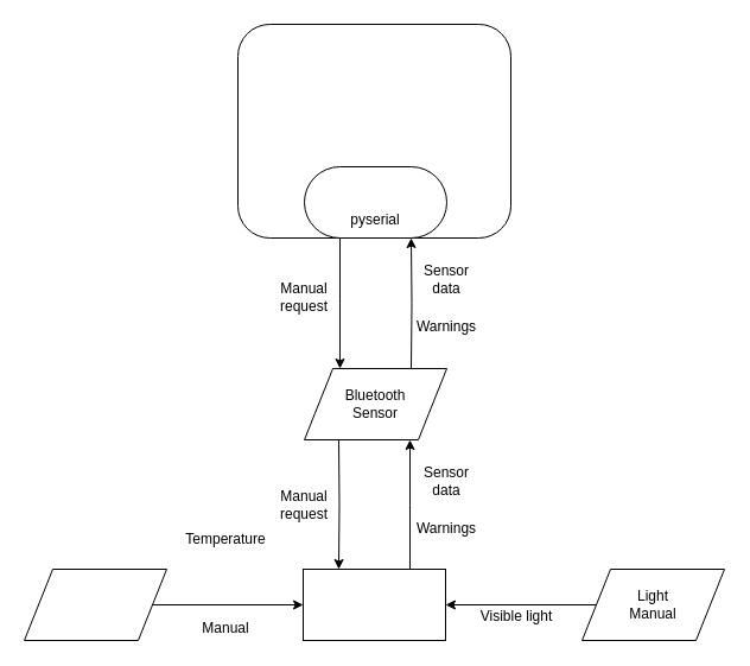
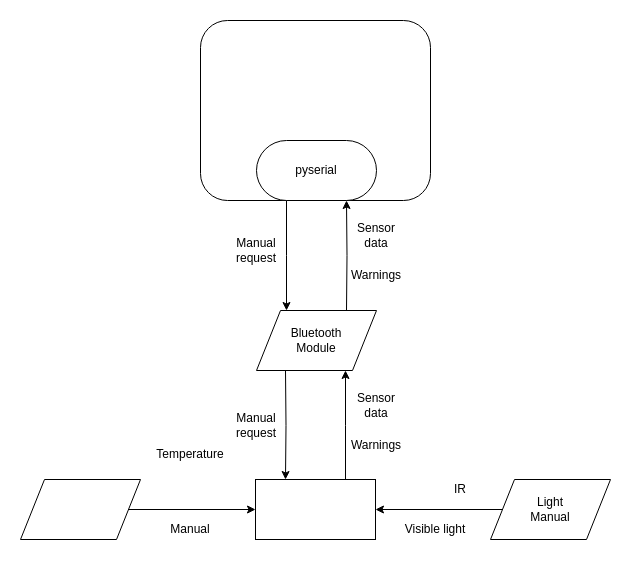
  <mxCell id="0" />
  <mxCell id="1" parent="0" />
  <mxCell id="2" value="" style="shape=parallelogram;perimeter=parallelogramPerimeter;whiteSpace=wrap;html=1;" vertex="1" parent="1"><mxGeometry x="256" y="310" width="120" height="60" as="geometry" /></mxCell>
  <mxCell id="3" value="" style="rounded=1;whiteSpace=wrap;html=1;" parent="1" vertex="1"><mxGeometry x="200" y="20" width="230" height="180" as="geometry" /></mxCell>
  <mxCell id="4" style="edgeStyle=orthogonalEdgeStyle;rounded=0;orthogonalLoop=1;jettySize=auto;html=1;exitX=0.75;exitY=0;exitDx=0;exitDy=0;entryX=0.75;entryY=1;entryDx=0;entryDy=0;" parent="1" target="6" edge="1"><mxGeometry relative="1" as="geometry"><mxPoint x="346" y="310" as="sourcePoint" /></mxGeometry></mxCell>
  <mxCell id="5" style="edgeStyle=orthogonalEdgeStyle;rounded=0;orthogonalLoop=1;jettySize=auto;html=1;exitX=0.25;exitY=1;exitDx=0;exitDy=0;" parent="1" source="6" edge="1"><mxGeometry relative="1" as="geometry"><mxPoint x="286" y="310" as="targetPoint" /></mxGeometry></mxCell>
  <mxCell id="6" value="" style="rounded=1;whiteSpace=wrap;html=1;arcSize=50;" parent="1" vertex="1"><mxGeometry x="256" y="140" width="120" height="60" as="geometry" /></mxCell>
- <mxCell id="7" value="Bluetooth Sensor&lt;br&gt;" style="text;html=1;strokeColor=none;fillColor=none;align=center;verticalAlign=middle;whiteSpace=wrap;rounded=0;" parent="1" vertex="1"><mxGeometry x="296" y="330" width="40" height="20" as="geometry" /></mxCell>
- <mxCell id="8" value="pyserial" style="text;html=1;strokeColor=none;fillColor=none;align=center;verticalAlign=middle;whiteSpace=wrap;rounded=0;" parent="1" vertex="1"><mxGeometry x="296" y="175" width="40" height="20" as="geometry" /></mxCell>
+ <mxCell id="7" value="Bluetooth Module&lt;br&gt;" style="text;html=1;strokeColor=none;fillColor=none;align=center;verticalAlign=middle;whiteSpace=wrap;rounded=0;" parent="1" vertex="1"><mxGeometry x="296" y="330" width="40" height="20" as="geometry" /></mxCell>
+ <mxCell id="8" value="pyserial" style="text;html=1;strokeColor=none;fillColor=none;align=center;verticalAlign=middle;whiteSpace=wrap;rounded=0;" parent="1" vertex="1"><mxGeometry x="296" y="160" width="40" height="20" as="geometry" /></mxCell>
  <mxCell id="9" value="Manual request&lt;br&gt;" style="text;html=1;strokeColor=none;fillColor=none;align=center;verticalAlign=middle;whiteSpace=wrap;rounded=0;" parent="1" vertex="1"><mxGeometry x="236" y="240" width="40" height="20" as="geometry" /></mxCell>
  <mxCell id="10" value="Sensor data&lt;br&gt;" style="text;html=1;strokeColor=none;fillColor=none;align=center;verticalAlign=middle;whiteSpace=wrap;rounded=0;" parent="1" vertex="1"><mxGeometry x="356" y="394.5" width="40" height="20" as="geometry" /></mxCell>
  <mxCell id="11" value="Warnings&lt;br&gt;" style="text;html=1;strokeColor=none;fillColor=none;align=center;verticalAlign=middle;whiteSpace=wrap;rounded=0;" parent="1" vertex="1"><mxGeometry x="356" y="434.5" width="40" height="20" as="geometry" /></mxCell>
  <mxCell id="12" style="edgeStyle=orthogonalEdgeStyle;rounded=0;orthogonalLoop=1;jettySize=auto;html=1;exitX=1;exitY=0.5;exitDx=0;exitDy=0;" edge="1" parent="1" source="13" target="18"><mxGeometry relative="1" as="geometry" /></mxCell>
  <mxCell id="13" value="" style="shape=parallelogram;perimeter=parallelogramPerimeter;whiteSpace=wrap;html=1;" vertex="1" parent="1"><mxGeometry x="20" y="479" width="120" height="60" as="geometry" /></mxCell>
  <mxCell id="14" style="edgeStyle=orthogonalEdgeStyle;rounded=0;orthogonalLoop=1;jettySize=auto;html=1;exitX=0;exitY=0.5;exitDx=0;exitDy=0;" edge="1" parent="1" source="15" target="18"><mxGeometry relative="1" as="geometry" /></mxCell>
  <mxCell id="15" value="" style="shape=parallelogram;perimeter=parallelogramPerimeter;whiteSpace=wrap;html=1;" vertex="1" parent="1"><mxGeometry x="490" y="479" width="120" height="60" as="geometry" /></mxCell>
  <mxCell id="16" style="edgeStyle=orthogonalEdgeStyle;rounded=0;orthogonalLoop=1;jettySize=auto;html=1;exitX=0.25;exitY=1;exitDx=0;exitDy=0;entryX=0.25;entryY=0;entryDx=0;entryDy=0;" edge="1" parent="1" target="18"><mxGeometry relative="1" as="geometry"><mxPoint x="285" y="370" as="sourcePoint" /></mxGeometry></mxCell>
  <mxCell id="17" style="edgeStyle=orthogonalEdgeStyle;rounded=0;orthogonalLoop=1;jettySize=auto;html=1;exitX=0.75;exitY=0;exitDx=0;exitDy=0;entryX=0.75;entryY=1;entryDx=0;entryDy=0;" edge="1" parent="1" source="18"><mxGeometry relative="1" as="geometry"><mxPoint x="345" y="370" as="targetPoint" /></mxGeometry></mxCell>
  <mxCell id="18" value="" style="text;html=1;strokeColor=#000000;fillColor=#ffffff;align=center;verticalAlign=middle;whiteSpace=wrap;rounded=0;fontFamily=Helvetica;fontSize=12;fontColor=#000000;" vertex="1" parent="1"><mxGeometry x="255" y="479" width="120" height="60" as="geometry" /></mxCell>
  <mxCell id="19" value="Light Manual" style="text;html=1;strokeColor=none;fillColor=none;align=center;verticalAlign=middle;whiteSpace=wrap;rounded=0;" vertex="1" parent="1"><mxGeometry x="530" y="499" width="40" height="20" as="geometry" /></mxCell>
  <mxCell id="20" value="Temperature" style="text;html=1;strokeColor=none;fillColor=none;align=center;verticalAlign=middle;whiteSpace=wrap;rounded=0;" vertex="1" parent="1"><mxGeometry x="170" y="444" width="40" height="20" as="geometry" /></mxCell>
  <mxCell id="21" value="Manual&lt;br&gt;" style="text;html=1;strokeColor=none;fillColor=none;align=center;verticalAlign=middle;whiteSpace=wrap;rounded=0;" vertex="1" parent="1"><mxGeometry x="170" y="519" width="40" height="20" as="geometry" /></mxCell>
- <mxCell id="22" value="Visible light" style="text;html=1;strokeColor=none;fillColor=none;align=center;verticalAlign=middle;whiteSpace=wrap;rounded=0;" vertex="1" parent="1"><mxGeometry x="400" y="509" width="70" height="20" as="geometry" /></mxCell>
+ <mxCell id="22" value="Visible light" style="text;html=1;strokeColor=none;fillColor=none;align=center;verticalAlign=middle;whiteSpace=wrap;rounded=0;" vertex="1" parent="1"><mxGeometry x="400" y="519" width="70" height="20" as="geometry" /></mxCell>
+ <mxCell id="23" value="IR" style="text;html=1;strokeColor=none;fillColor=none;align=center;verticalAlign=middle;whiteSpace=wrap;rounded=0;" vertex="1" parent="1"><mxGeometry x="440" y="479" width="40" height="20" as="geometry" /></mxCell>
  <mxCell id="24" value="Sensor data&lt;br&gt;" style="text;html=1;strokeColor=none;fillColor=none;align=center;verticalAlign=middle;whiteSpace=wrap;rounded=0;" vertex="1" parent="1"><mxGeometry x="356" y="225" width="40" height="20" as="geometry" /></mxCell>
  <mxCell id="25" value="Warnings&lt;br&gt;" style="text;html=1;strokeColor=none;fillColor=none;align=center;verticalAlign=middle;whiteSpace=wrap;rounded=0;" vertex="1" parent="1"><mxGeometry x="356" y="265" width="40" height="20" as="geometry" /></mxCell>
  <mxCell id="26" value="Manual request&lt;br&gt;" style="text;html=1;strokeColor=none;fillColor=none;align=center;verticalAlign=middle;whiteSpace=wrap;rounded=0;" vertex="1" parent="1"><mxGeometry x="236" y="414.5" width="40" height="20" as="geometry" /></mxCell>
